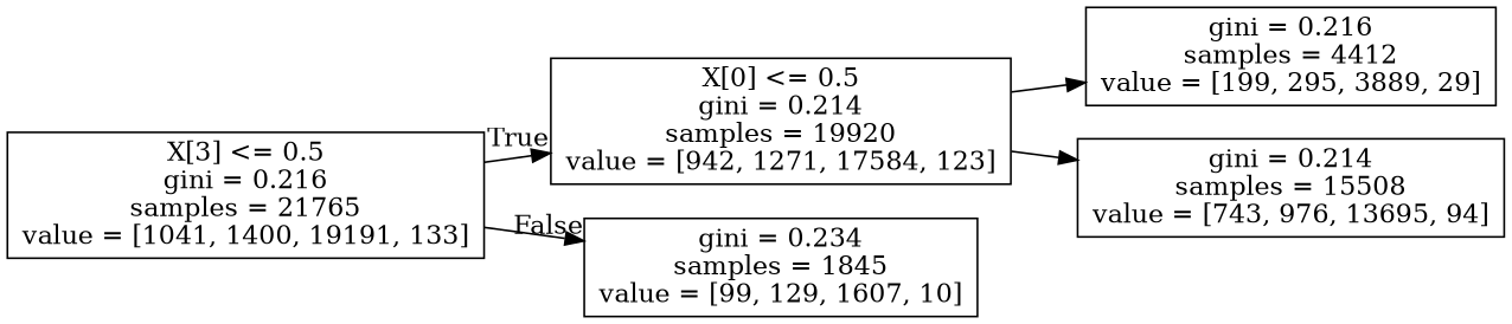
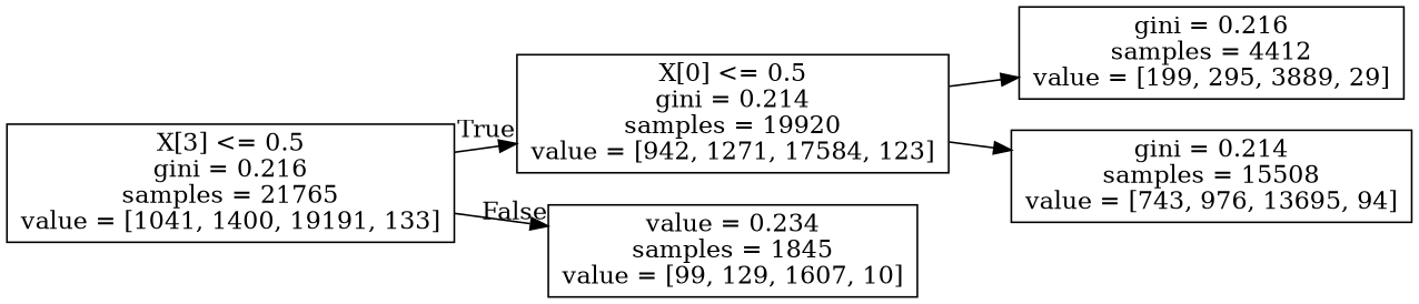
  digraph {
    rankdir=LR
    node [shape=box]
    n1 [label="X[3] <= 0.5\ngini = 0.216\nsamples = 21765\nvalue = [1041, 1400, 19191, 133]"]
    n2 [label="X[0] <= 0.5\ngini = 0.214\nsamples = 19920\nvalue = [942, 1271, 17584, 123]"]
-   n3 [label="gini = 0.234\nsamples = 1845\nvalue = [99, 129, 1607, 10]"]
+   n3 [label="value = 0.234\nsamples = 1845\nvalue = [99, 129, 1607, 10]"]
    n4 [label="gini = 0.216\nsamples = 4412\nvalue = [199, 295, 3889, 29]"]
    n5 [label="gini = 0.214\nsamples = 15508\nvalue = [743, 976, 13695, 94]"]
    n1 -> n2 [headlabel=True labelangle=45 labeldistance=2.5]
    n1 -> n3 [headlabel=False labelangle=-45 labeldistance=2.5]
    n2 -> n4
    n2 -> n5
  }
